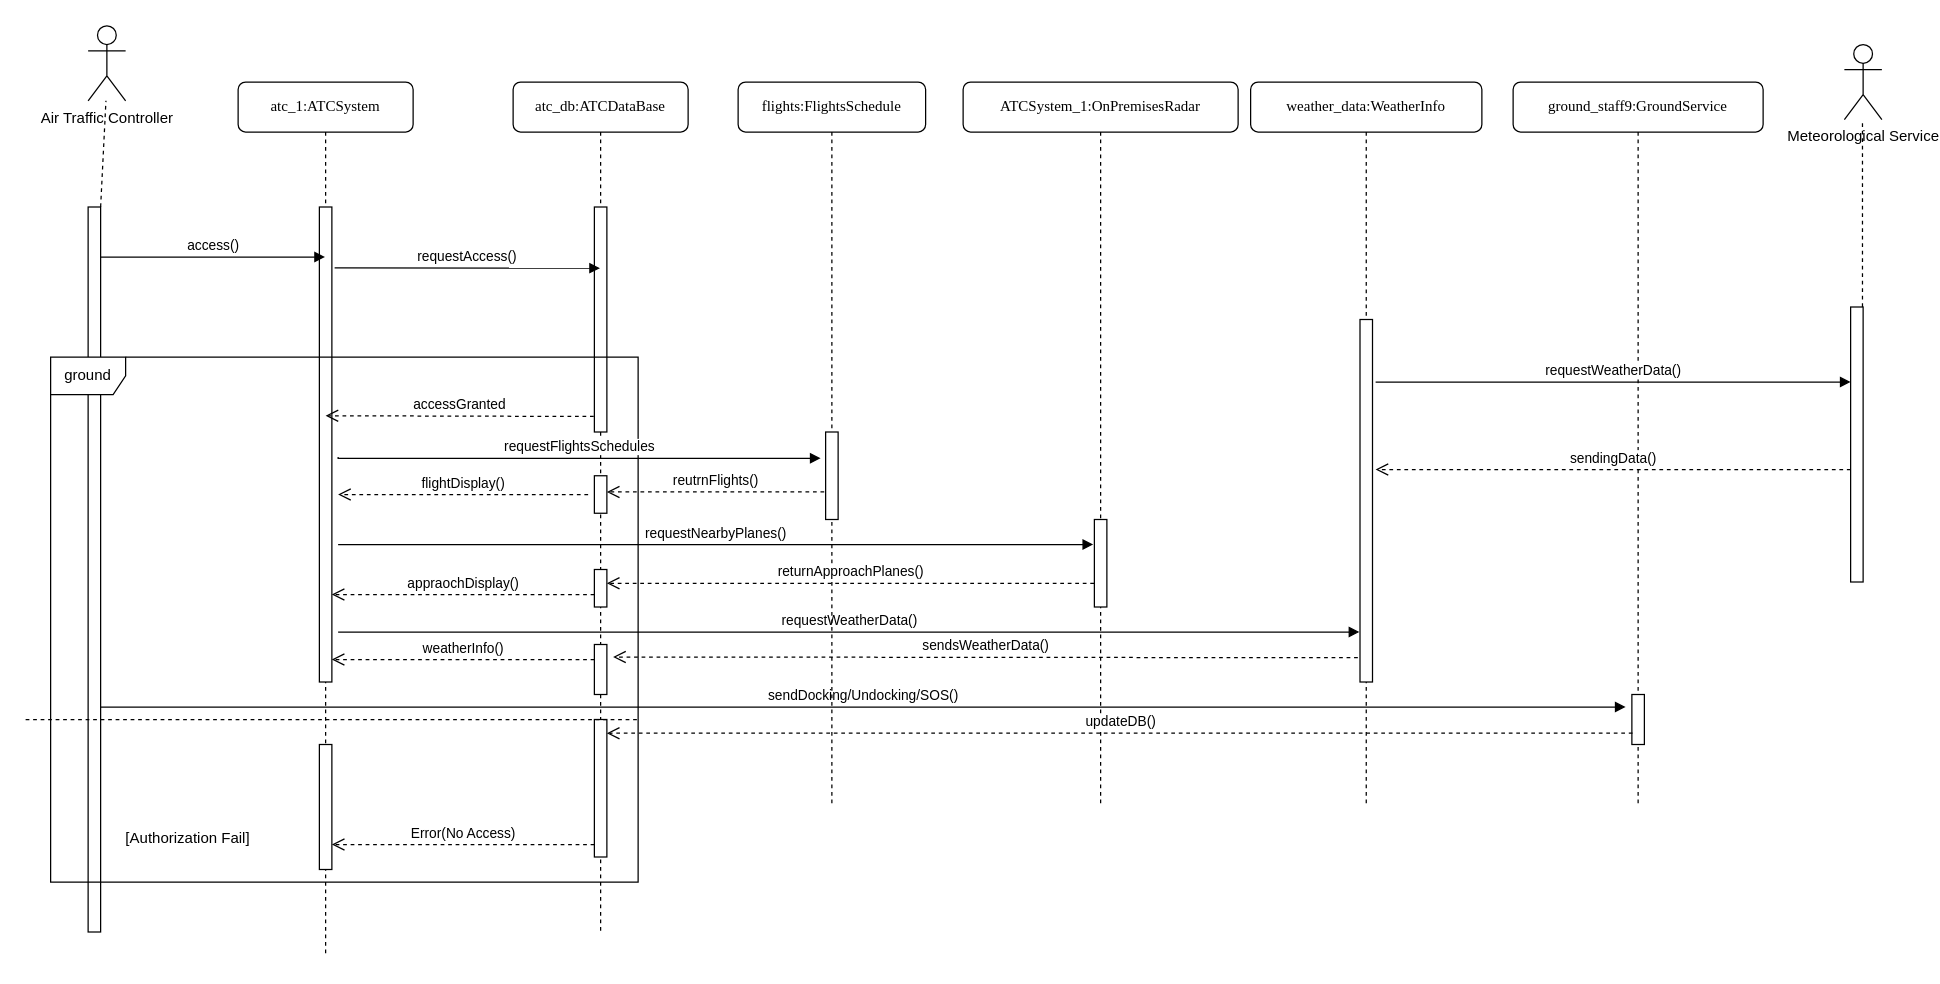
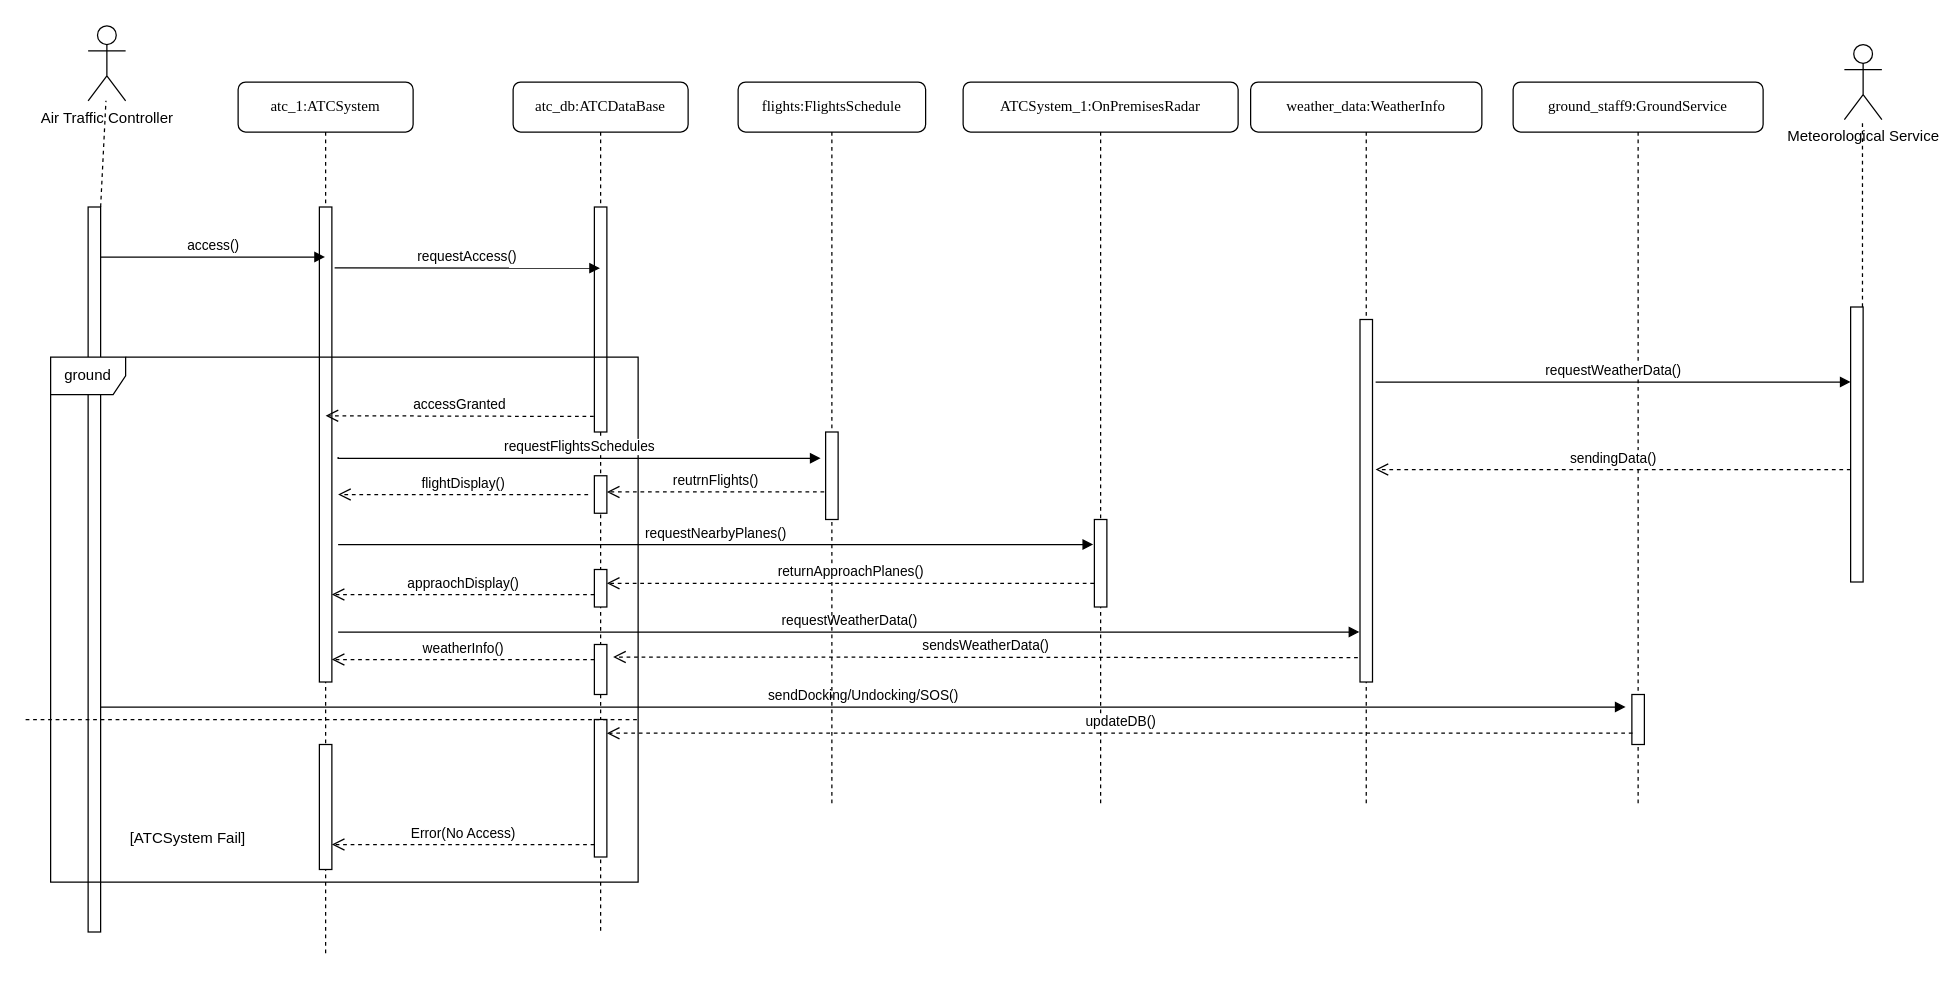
  <mxCell id="0" />
  <mxCell id="1" parent="0" />
  <mxCell id="2" value="" style="html=1;points=[];perimeter=orthogonalPerimeter;outlineConnect=0;targetShapes=umlLifeline;portConstraint=eastwest;newEdgeStyle={&quot;edgeStyle&quot;:&quot;elbowEdgeStyle&quot;,&quot;elbow&quot;:&quot;vertical&quot;,&quot;curved&quot;:0,&quot;rounded&quot;:0};" vertex="1" parent="1"><mxGeometry x="70" y="165" width="10" height="580" as="geometry" /></mxCell>
  <mxCell id="3" value="atc_db:ATCDataBase" style="shape=umlLifeline;perimeter=lifelinePerimeter;whiteSpace=wrap;html=1;container=1;collapsible=0;recursiveResize=0;outlineConnect=0;rounded=1;shadow=0;comic=0;labelBackgroundColor=none;strokeWidth=1;fontFamily=Verdana;fontSize=12;align=center;" parent="1" vertex="1"><mxGeometry x="410" y="65" width="140" height="680" as="geometry" /></mxCell>
  <mxCell id="4" value="" style="html=1;points=[];perimeter=orthogonalPerimeter;rounded=0;shadow=0;comic=0;labelBackgroundColor=none;strokeWidth=1;fontFamily=Verdana;fontSize=12;align=center;" parent="3" vertex="1"><mxGeometry x="65" y="100" width="10" height="180" as="geometry" /></mxCell>
  <mxCell id="5" value="ground_staff9:GroundService" style="shape=umlLifeline;perimeter=lifelinePerimeter;whiteSpace=wrap;html=1;container=1;collapsible=0;recursiveResize=0;outlineConnect=0;rounded=1;shadow=0;comic=0;labelBackgroundColor=none;strokeWidth=1;fontFamily=Verdana;fontSize=12;align=center;" parent="1" vertex="1"><mxGeometry x="1210" y="65" width="200" height="580" as="geometry" /></mxCell>
  <mxCell id="6" value="" style="html=1;points=[];perimeter=orthogonalPerimeter;rounded=0;shadow=0;comic=0;labelBackgroundColor=none;strokeColor=#000000;strokeWidth=1;fillColor=#FFFFFF;fontFamily=Verdana;fontSize=12;fontColor=#000000;align=center;" parent="5" vertex="1"><mxGeometry x="95" y="490" width="10" height="40" as="geometry" /></mxCell>
  <mxCell id="7" value="atc_1:ATCSystem" style="shape=umlLifeline;perimeter=lifelinePerimeter;whiteSpace=wrap;html=1;container=1;collapsible=0;recursiveResize=0;outlineConnect=0;rounded=1;shadow=0;comic=0;labelBackgroundColor=none;strokeWidth=1;fontFamily=Verdana;fontSize=12;align=center;" parent="1" vertex="1"><mxGeometry x="190" y="65" width="140" height="700" as="geometry" /></mxCell>
  <mxCell id="8" value="" style="html=1;points=[];perimeter=orthogonalPerimeter;rounded=0;shadow=0;comic=0;labelBackgroundColor=none;strokeWidth=1;fontFamily=Verdana;fontSize=12;align=center;" parent="7" vertex="1"><mxGeometry x="65" y="100" width="10" height="380" as="geometry" /></mxCell>
  <mxCell id="9" value="" style="html=1;points=[];perimeter=orthogonalPerimeter;outlineConnect=0;targetShapes=umlLifeline;portConstraint=eastwest;newEdgeStyle={&quot;edgeStyle&quot;:&quot;elbowEdgeStyle&quot;,&quot;elbow&quot;:&quot;vertical&quot;,&quot;curved&quot;:0,&quot;rounded&quot;:0};" vertex="1" parent="7"><mxGeometry x="65" y="530" width="10" height="100" as="geometry" /></mxCell>
  <mxCell id="10" value="Air Traffic Controller" style="shape=umlActor;verticalLabelPosition=bottom;verticalAlign=top;html=1;" vertex="1" parent="1"><mxGeometry x="70" y="20" width="30" height="60" as="geometry" /></mxCell>
  <mxCell id="11" value="weather_data:WeatherInfo" style="shape=umlLifeline;perimeter=lifelinePerimeter;whiteSpace=wrap;html=1;container=1;collapsible=0;recursiveResize=0;outlineConnect=0;rounded=1;shadow=0;comic=0;labelBackgroundColor=none;strokeWidth=1;fontFamily=Verdana;fontSize=12;align=center;" parent="1" vertex="1"><mxGeometry x="1000" y="65" width="185" height="580" as="geometry" /></mxCell>
  <mxCell id="12" value="" style="html=1;points=[];perimeter=orthogonalPerimeter;rounded=0;shadow=0;comic=0;labelBackgroundColor=none;strokeWidth=1;fontFamily=Verdana;fontSize=12;align=center;" parent="11" vertex="1"><mxGeometry x="87.5" y="190" width="10" height="290" as="geometry" /></mxCell>
  <mxCell id="13" value="Meteorological Service" style="shape=umlActor;verticalLabelPosition=bottom;verticalAlign=top;html=1;" vertex="1" parent="1"><mxGeometry x="1475" y="35" width="30" height="60" as="geometry" /></mxCell>
  <mxCell id="14" value="" style="html=1;points=[];perimeter=orthogonalPerimeter;outlineConnect=0;targetShapes=umlLifeline;portConstraint=eastwest;newEdgeStyle={&quot;edgeStyle&quot;:&quot;elbowEdgeStyle&quot;,&quot;elbow&quot;:&quot;vertical&quot;,&quot;curved&quot;:0,&quot;rounded&quot;:0};" vertex="1" parent="1"><mxGeometry x="1480" y="245" width="10" height="220" as="geometry" /></mxCell>
  <mxCell id="15" value="" style="endArrow=none;dashed=1;html=1;rounded=0;" edge="1" parent="1" source="2" target="10"><mxGeometry width="50" height="50" relative="1" as="geometry"><mxPoint x="90" y="165" as="sourcePoint" /><mxPoint x="140" y="115" as="targetPoint" /></mxGeometry></mxCell>
  <mxCell id="16" value="access()" style="html=1;verticalAlign=bottom;endArrow=block;edgeStyle=elbowEdgeStyle;elbow=vertical;curved=0;rounded=0;" edge="1" parent="1" target="7"><mxGeometry width="80" relative="1" as="geometry"><mxPoint x="80" y="205" as="sourcePoint" /><mxPoint x="230" y="205" as="targetPoint" /></mxGeometry></mxCell>
  <mxCell id="17" value="ground" style="shape=umlFrame;whiteSpace=wrap;html=1;pointerEvents=0;" vertex="1" parent="1"><mxGeometry x="40" y="285" width="470" height="420" as="geometry" /></mxCell>
  <mxCell id="18" value="requestAccess()" style="html=1;verticalAlign=bottom;endArrow=block;edgeStyle=elbowEdgeStyle;elbow=vertical;curved=0;rounded=0;exitX=1.22;exitY=0.128;exitDx=0;exitDy=0;exitPerimeter=0;" edge="1" parent="1" source="8" target="3"><mxGeometry width="80" relative="1" as="geometry"><mxPoint x="490" y="335" as="sourcePoint" /><mxPoint x="570" y="335" as="targetPoint" /></mxGeometry></mxCell>
- <mxCell id="19" value="[Authorization Fail]" style="text;html=1;strokeColor=none;fillColor=none;align=center;verticalAlign=middle;whiteSpace=wrap;rounded=0;" vertex="1" parent="1"><mxGeometry x="90" y="655" width="120" height="30" as="geometry" /></mxCell>
+ <mxCell id="19" value="[ATCSystem Fail]" style="text;html=1;strokeColor=none;fillColor=none;align=center;verticalAlign=middle;whiteSpace=wrap;rounded=0;" vertex="1" parent="1"><mxGeometry x="90" y="655" width="120" height="30" as="geometry" /></mxCell>
  <mxCell id="20" value="accessGranted" style="html=1;verticalAlign=bottom;endArrow=open;dashed=1;endSize=8;edgeStyle=elbowEdgeStyle;elbow=vertical;curved=0;rounded=0;exitX=-0.05;exitY=0.931;exitDx=0;exitDy=0;exitPerimeter=0;" edge="1" parent="1" source="4"><mxGeometry relative="1" as="geometry"><mxPoint x="420" y="332" as="sourcePoint" /><mxPoint x="260" y="332" as="targetPoint" /></mxGeometry></mxCell>
  <mxCell id="21" value="requestFlightsSchedules" style="html=1;verticalAlign=bottom;endArrow=block;edgeStyle=elbowEdgeStyle;elbow=vertical;curved=0;rounded=0;entryX=-0.4;entryY=0.3;entryDx=0;entryDy=0;entryPerimeter=0;" edge="1" parent="1" target="35"><mxGeometry width="80" relative="1" as="geometry"><mxPoint x="270" y="365" as="sourcePoint" /><mxPoint x="590" y="365" as="targetPoint" /><Array as="points" /></mxGeometry></mxCell>
  <mxCell id="22" value="ATCSystem_1:OnPremisesRadar" style="shape=umlLifeline;perimeter=lifelinePerimeter;whiteSpace=wrap;html=1;container=1;collapsible=0;recursiveResize=0;outlineConnect=0;rounded=1;shadow=0;comic=0;labelBackgroundColor=none;strokeWidth=1;fontFamily=Verdana;fontSize=12;align=center;" parent="1" vertex="1"><mxGeometry x="770" y="65" width="220" height="580" as="geometry" /></mxCell>
  <mxCell id="23" value="" style="html=1;points=[];perimeter=orthogonalPerimeter;rounded=0;shadow=0;comic=0;labelBackgroundColor=none;strokeWidth=1;fontFamily=Verdana;fontSize=12;align=center;" parent="22" vertex="1"><mxGeometry x="105" y="350" width="10" height="70" as="geometry" /></mxCell>
  <mxCell id="24" value="requestNearbyPlanes()" style="html=1;verticalAlign=bottom;endArrow=block;edgeStyle=elbowEdgeStyle;elbow=vertical;curved=0;rounded=0;entryX=0.473;entryY=0.639;entryDx=0;entryDy=0;entryPerimeter=0;" edge="1" parent="1" target="22"><mxGeometry width="80" relative="1" as="geometry"><mxPoint x="270" y="435" as="sourcePoint" /><mxPoint x="810" y="435" as="targetPoint" /><Array as="points"><mxPoint x="780" y="435" /><mxPoint x="770" y="445" /><mxPoint x="730" y="475" /></Array></mxGeometry></mxCell>
  <mxCell id="25" value="requestWeatherData()" style="html=1;verticalAlign=bottom;endArrow=block;edgeStyle=elbowEdgeStyle;elbow=vertical;curved=0;rounded=0;" edge="1" parent="1"><mxGeometry width="80" relative="1" as="geometry"><mxPoint x="270" y="505" as="sourcePoint" /><mxPoint x="1087" y="505" as="targetPoint" /><Array as="points"><mxPoint x="1000" y="505" /><mxPoint x="1000" y="545" /></Array></mxGeometry></mxCell>
  <mxCell id="26" value="sendsWeatherData()" style="html=1;verticalAlign=bottom;endArrow=open;dashed=1;endSize=8;edgeStyle=elbowEdgeStyle;elbow=vertical;curved=0;rounded=0;exitX=-0.174;exitY=0.933;exitDx=0;exitDy=0;exitPerimeter=0;" edge="1" parent="1" source="12"><mxGeometry relative="1" as="geometry"><mxPoint x="1030" y="525" as="sourcePoint" /><mxPoint x="490" y="525" as="targetPoint" /><Array as="points"><mxPoint x="550" y="525" /></Array></mxGeometry></mxCell>
  <mxCell id="27" value="" style="html=1;points=[];perimeter=orthogonalPerimeter;outlineConnect=0;targetShapes=umlLifeline;portConstraint=eastwest;newEdgeStyle={&quot;edgeStyle&quot;:&quot;elbowEdgeStyle&quot;,&quot;elbow&quot;:&quot;vertical&quot;,&quot;curved&quot;:0,&quot;rounded&quot;:0};" vertex="1" parent="1"><mxGeometry x="475" y="515" width="10" height="40" as="geometry" /></mxCell>
  <mxCell id="28" value="sendDocking/Undocking/SOS()" style="html=1;verticalAlign=bottom;endArrow=block;edgeStyle=elbowEdgeStyle;elbow=vertical;curved=0;rounded=0;" edge="1" parent="1" source="2"><mxGeometry width="80" relative="1" as="geometry"><mxPoint x="390" y="615" as="sourcePoint" /><mxPoint x="1300" y="565" as="targetPoint" /><Array as="points"><mxPoint x="1200" y="565" /><mxPoint x="1210" y="585" /><mxPoint x="1130" y="545" /></Array></mxGeometry></mxCell>
  <mxCell id="29" value="" style="html=1;points=[];perimeter=orthogonalPerimeter;outlineConnect=0;targetShapes=umlLifeline;portConstraint=eastwest;newEdgeStyle={&quot;edgeStyle&quot;:&quot;elbowEdgeStyle&quot;,&quot;elbow&quot;:&quot;vertical&quot;,&quot;curved&quot;:0,&quot;rounded&quot;:0};" vertex="1" parent="1"><mxGeometry x="475" y="575" width="10" height="110" as="geometry" /></mxCell>
  <mxCell id="30" value="updateDB()" style="html=1;verticalAlign=bottom;endArrow=open;dashed=1;endSize=8;edgeStyle=elbowEdgeStyle;elbow=vertical;curved=0;rounded=0;exitX=0.053;exitY=0.772;exitDx=0;exitDy=0;exitPerimeter=0;" edge="1" parent="1" source="6" target="29"><mxGeometry relative="1" as="geometry"><mxPoint x="1230" y="585" as="sourcePoint" /><mxPoint x="1150" y="585" as="targetPoint" /></mxGeometry></mxCell>
  <mxCell id="31" value="requestWeatherData()" style="html=1;verticalAlign=bottom;endArrow=block;edgeStyle=elbowEdgeStyle;elbow=vertical;curved=0;rounded=0;" edge="1" parent="1" target="14"><mxGeometry width="80" relative="1" as="geometry"><mxPoint x="1100" y="305" as="sourcePoint" /><mxPoint x="850" y="245" as="targetPoint" /><Array as="points"><mxPoint x="1170" y="305" /><mxPoint x="1420" y="285" /></Array></mxGeometry></mxCell>
  <mxCell id="32" value="sendingData()" style="html=1;verticalAlign=bottom;endArrow=open;dashed=1;endSize=8;edgeStyle=elbowEdgeStyle;elbow=vertical;curved=0;rounded=0;" edge="1" parent="1" source="14"><mxGeometry relative="1" as="geometry"><mxPoint x="1020" y="375" as="sourcePoint" /><mxPoint x="1100" y="375" as="targetPoint" /></mxGeometry></mxCell>
  <mxCell id="33" value="" style="endArrow=none;dashed=1;html=1;rounded=0;" edge="1" parent="1" source="14" target="13"><mxGeometry width="50" height="50" relative="1" as="geometry"><mxPoint x="1310" y="205" as="sourcePoint" /><mxPoint x="1360" y="155" as="targetPoint" /></mxGeometry></mxCell>
  <mxCell id="34" value="flights:FlightsSchedule" style="shape=umlLifeline;perimeter=lifelinePerimeter;whiteSpace=wrap;html=1;container=1;collapsible=0;recursiveResize=0;outlineConnect=0;rounded=1;shadow=0;comic=0;labelBackgroundColor=none;strokeWidth=1;fontFamily=Verdana;fontSize=12;align=center;" parent="1" vertex="1"><mxGeometry x="590" y="65" width="150" height="580" as="geometry" /></mxCell>
  <mxCell id="35" value="" style="html=1;points=[];perimeter=orthogonalPerimeter;rounded=0;shadow=0;comic=0;labelBackgroundColor=none;strokeWidth=1;fontFamily=Verdana;fontSize=12;align=center;" parent="34" vertex="1"><mxGeometry x="70" y="280" width="10" height="70" as="geometry" /></mxCell>
  <mxCell id="36" value="" style="html=1;points=[];perimeter=orthogonalPerimeter;outlineConnect=0;targetShapes=umlLifeline;portConstraint=eastwest;newEdgeStyle={&quot;edgeStyle&quot;:&quot;elbowEdgeStyle&quot;,&quot;elbow&quot;:&quot;vertical&quot;,&quot;curved&quot;:0,&quot;rounded&quot;:0};" vertex="1" parent="1"><mxGeometry x="475" y="380" width="10" height="30" as="geometry" /></mxCell>
  <mxCell id="37" value="" style="html=1;points=[];perimeter=orthogonalPerimeter;outlineConnect=0;targetShapes=umlLifeline;portConstraint=eastwest;newEdgeStyle={&quot;edgeStyle&quot;:&quot;elbowEdgeStyle&quot;,&quot;elbow&quot;:&quot;vertical&quot;,&quot;curved&quot;:0,&quot;rounded&quot;:0};" vertex="1" parent="1"><mxGeometry x="475" y="455" width="10" height="30" as="geometry" /></mxCell>
  <mxCell id="38" value="returnApproachPlanes()" style="html=1;verticalAlign=bottom;endArrow=open;dashed=1;endSize=8;edgeStyle=elbowEdgeStyle;elbow=vertical;curved=0;rounded=0;exitX=-0.029;exitY=0.729;exitDx=0;exitDy=0;exitPerimeter=0;" edge="1" parent="1" source="23" target="37"><mxGeometry relative="1" as="geometry"><mxPoint x="740" y="365" as="sourcePoint" /><mxPoint x="660" y="365" as="targetPoint" /></mxGeometry></mxCell>
  <mxCell id="39" value="reutrnFlights()" style="html=1;verticalAlign=bottom;endArrow=open;dashed=1;endSize=8;edgeStyle=elbowEdgeStyle;elbow=vertical;curved=0;rounded=0;exitX=-0.113;exitY=0.685;exitDx=0;exitDy=0;exitPerimeter=0;" edge="1" parent="1" source="35" target="36"><mxGeometry relative="1" as="geometry"><mxPoint x="710" y="415" as="sourcePoint" /><mxPoint x="630" y="415" as="targetPoint" /></mxGeometry></mxCell>
  <mxCell id="40" value="Error(No Access)" style="html=1;verticalAlign=bottom;endArrow=open;dashed=1;endSize=8;edgeStyle=elbowEdgeStyle;elbow=vertical;curved=0;rounded=0;" edge="1" parent="1" source="29" target="9"><mxGeometry relative="1" as="geometry"><mxPoint x="440" y="595" as="sourcePoint" /><mxPoint x="360" y="595" as="targetPoint" /><Array as="points"><mxPoint x="400" y="675" /></Array></mxGeometry></mxCell>
  <mxCell id="41" value="flightDisplay()" style="html=1;verticalAlign=bottom;endArrow=open;dashed=1;endSize=8;edgeStyle=elbowEdgeStyle;elbow=vertical;curved=0;rounded=0;" edge="1" parent="1"><mxGeometry relative="1" as="geometry"><mxPoint x="470" y="395" as="sourcePoint" /><mxPoint x="270" y="395" as="targetPoint" /></mxGeometry></mxCell>
  <mxCell id="42" value="appraochDisplay()" style="html=1;verticalAlign=bottom;endArrow=open;dashed=1;endSize=8;edgeStyle=elbowEdgeStyle;elbow=vertical;curved=0;rounded=0;entryX=0.993;entryY=0.816;entryDx=0;entryDy=0;entryPerimeter=0;" edge="1" parent="1" source="37" target="8"><mxGeometry relative="1" as="geometry"><mxPoint x="400" y="395" as="sourcePoint" /><mxPoint x="320" y="395" as="targetPoint" /></mxGeometry></mxCell>
  <mxCell id="43" value="weatherInfo()" style="html=1;verticalAlign=bottom;endArrow=open;dashed=1;endSize=8;edgeStyle=elbowEdgeStyle;elbow=vertical;curved=0;rounded=0;entryX=0.993;entryY=0.953;entryDx=0;entryDy=0;entryPerimeter=0;" edge="1" parent="1" source="27" target="8"><mxGeometry relative="1" as="geometry"><mxPoint x="420" y="495" as="sourcePoint" /><mxPoint x="340" y="495" as="targetPoint" /></mxGeometry></mxCell>
  <mxCell id="44" value="" style="endArrow=none;dashed=1;html=1;rounded=0;" edge="1" parent="1"><mxGeometry width="50" height="50" relative="1" as="geometry"><mxPoint x="20" y="575" as="sourcePoint" /><mxPoint x="510" y="575" as="targetPoint" /></mxGeometry></mxCell>
